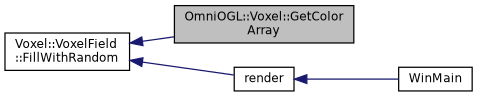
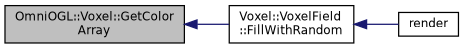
  digraph {
    rankdir=LR
    node [color=black fillcolor=white fontname=Helvetica fontsize=10 shape=record style=filled]
    edge [color=midnightblue dir=back fontname=Helvetica fontsize=10 labelfontname=Helvetica labelfontsize=10 style=solid]
    n1 [fillcolor=grey75 fontcolor=black height=0.2 label="OmniOGL::Voxel::GetColor\lArray" width=0.4]
    n2 [height=0.2 label="Voxel::VoxelField\l::FillWithRandom" width=0.4]
    n3 [height=0.2 label=render width=0.4]
-   n4 [height=0.2 label=WinMain width=0.4]
-   n2 -> n1
+   n1 -> n2
    n2 -> n3
-   n3 -> n4
  }
